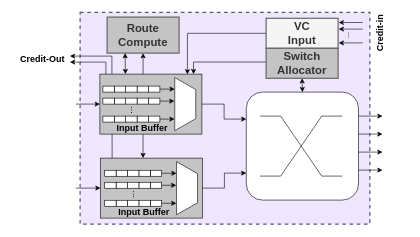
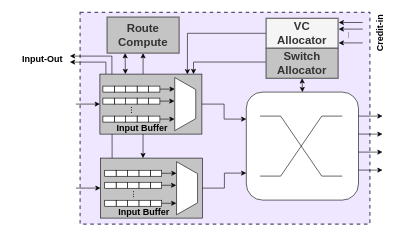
  <mxCell id="0" />
  <mxCell id="1" parent="0" />
  <mxCell id="2" value="" style="rounded=0;whiteSpace=wrap;html=1;fillColor=#EFE6FF;strokeColor=#56517e;strokeWidth=2;dashed=1;" vertex="1" parent="1"><mxGeometry x="133" y="20" width="483" height="353" as="geometry" /></mxCell>
  <mxCell id="3" style="rounded=0;orthogonalLoop=1;jettySize=auto;html=1;exitX=0.5;exitY=1;exitDx=0;exitDy=0;entryX=0.417;entryY=0.001;entryDx=0;entryDy=0;startArrow=classic;startFill=1;entryPerimeter=0;" edge="1" parent="1" source="6" target="50"><mxGeometry relative="1" as="geometry"><mxPoint x="244" y="108" as="sourcePoint" /><mxPoint x="245" y="143" as="targetPoint" /></mxGeometry></mxCell>
  <mxCell id="4" value="" style="endArrow=classic;html=1;rounded=0;exitX=0.114;exitY=0.003;exitDx=0;exitDy=0;exitPerimeter=0;" edge="1" parent="1" source="50"><mxGeometry width="50" height="50" relative="1" as="geometry"><mxPoint x="176" y="113" as="sourcePoint" /><mxPoint x="116" y="93" as="targetPoint" /><Array as="points"><mxPoint x="186" y="103" /><mxPoint x="186" y="93" /><mxPoint x="176" y="93" /></Array></mxGeometry></mxCell>
  <mxCell id="5" style="edgeStyle=orthogonalEdgeStyle;rounded=0;orthogonalLoop=1;jettySize=auto;html=1;exitX=0.25;exitY=1;exitDx=0;exitDy=0;entryX=0.25;entryY=0;entryDx=0;entryDy=0;startArrow=classic;startFill=1;" edge="1" parent="1" source="6" target="22"><mxGeometry relative="1" as="geometry" /></mxCell>
  <mxCell id="6" value="&lt;font style=&quot;font-size: 19px;&quot;&gt;&lt;b&gt;Route&lt;br&gt;Compute&lt;/b&gt;&lt;/font&gt;" style="rounded=0;whiteSpace=wrap;html=1;fillColor=#c4c4c4;fontColor=#333333;strokeColor=#666666;strokeWidth=2;" vertex="1" parent="1"><mxGeometry x="178" y="28" width="120" height="60" as="geometry" /></mxCell>
  <mxCell id="7" style="edgeStyle=orthogonalEdgeStyle;rounded=0;orthogonalLoop=1;jettySize=auto;html=1;exitX=0;exitY=0.5;exitDx=0;exitDy=0;entryX=0.858;entryY=0.004;entryDx=0;entryDy=0;entryPerimeter=0;" edge="1" parent="1" source="8" target="22"><mxGeometry relative="1" as="geometry" /></mxCell>
- <mxCell id="8" value="&lt;font style=&quot;font-size: 19px;&quot;&gt;&lt;b&gt;VC&lt;br&gt;Input&lt;/b&gt;&lt;/font&gt;" style="rounded=0;whiteSpace=wrap;html=1;fillColor=#f5f5f5;fontColor=#333333;strokeColor=#666666;strokeWidth=2;" vertex="1" parent="1"><mxGeometry x="443" y="30" width="120" height="50" as="geometry" /></mxCell>
+ <mxCell id="8" value="&lt;font style=&quot;font-size: 19px;&quot;&gt;&lt;b&gt;VC&lt;br&gt;Allocator&lt;/b&gt;&lt;/font&gt;" style="rounded=0;whiteSpace=wrap;html=1;fillColor=#f5f5f5;fontColor=#333333;strokeColor=#666666;strokeWidth=2;" vertex="1" parent="1"><mxGeometry x="443" y="30" width="120" height="50" as="geometry" /></mxCell>
  <mxCell id="9" style="edgeStyle=orthogonalEdgeStyle;rounded=0;orthogonalLoop=1;jettySize=auto;html=1;exitX=0;exitY=0.458;exitDx=0;exitDy=0;exitPerimeter=0;" edge="1" parent="1" source="11"><mxGeometry relative="1" as="geometry"><mxPoint x="322" y="123" as="targetPoint" /><Array as="points"><mxPoint x="322" y="103" /></Array></mxGeometry></mxCell>
  <mxCell id="10" style="rounded=0;orthogonalLoop=1;jettySize=auto;html=1;exitX=0.5;exitY=1;exitDx=0;exitDy=0;entryX=0.5;entryY=0;entryDx=0;entryDy=0;startArrow=classic;startFill=1;" edge="1" parent="1" source="11" target="13"><mxGeometry relative="1" as="geometry" /></mxCell>
  <mxCell id="11" value="&lt;font style=&quot;font-size: 19px;&quot;&gt;&lt;b&gt;Switch&lt;br&gt;Allocator&lt;/b&gt;&lt;/font&gt;" style="rounded=0;whiteSpace=wrap;html=1;fillColor=#c4c4c4;fontColor=#333333;strokeColor=#666666;strokeWidth=2;" vertex="1" parent="1"><mxGeometry x="443" y="80" width="120" height="50" as="geometry" /></mxCell>
  <mxCell id="12" value="" style="group" vertex="1" connectable="0" parent="1"><mxGeometry x="410" y="153" width="187" height="180" as="geometry" /></mxCell>
  <mxCell id="13" value="" style="rounded=1;whiteSpace=wrap;html=1;" vertex="1" parent="12"><mxGeometry width="187" height="180" as="geometry" /></mxCell>
  <mxCell id="14" value="" style="group;strokeWidth=6;" vertex="1" connectable="0" parent="12"><mxGeometry x="23" y="40" width="137" height="100" as="geometry" /></mxCell>
  <mxCell id="15" value="" style="endArrow=none;html=1;rounded=0;" edge="1" parent="14"><mxGeometry width="50" height="50" relative="1" as="geometry"><mxPoint x="34.25" y="100" as="sourcePoint" /><mxPoint x="102.75" as="targetPoint" /></mxGeometry></mxCell>
  <mxCell id="16" value="" style="endArrow=none;html=1;rounded=0;" edge="1" parent="14"><mxGeometry width="50" height="50" relative="1" as="geometry"><mxPoint x="34.25" as="sourcePoint" /><mxPoint x="102.75" y="100" as="targetPoint" /></mxGeometry></mxCell>
  <mxCell id="17" value="" style="endArrow=none;html=1;rounded=0;" edge="1" parent="14"><mxGeometry width="50" height="50" relative="1" as="geometry"><mxPoint as="sourcePoint" /><mxPoint x="34.25" as="targetPoint" /></mxGeometry></mxCell>
  <mxCell id="18" value="" style="endArrow=none;html=1;rounded=0;" edge="1" parent="14"><mxGeometry width="50" height="50" relative="1" as="geometry"><mxPoint y="100" as="sourcePoint" /><mxPoint x="34.25" y="100" as="targetPoint" /></mxGeometry></mxCell>
  <mxCell id="19" value="" style="endArrow=none;html=1;rounded=0;" edge="1" parent="14"><mxGeometry width="50" height="50" relative="1" as="geometry"><mxPoint x="102.75" as="sourcePoint" /><mxPoint x="137" as="targetPoint" /></mxGeometry></mxCell>
  <mxCell id="20" value="" style="endArrow=none;html=1;rounded=0;" edge="1" parent="14"><mxGeometry width="50" height="50" relative="1" as="geometry"><mxPoint x="102.75" y="100" as="sourcePoint" /><mxPoint x="137" y="100" as="targetPoint" /></mxGeometry></mxCell>
  <mxCell id="21" value="" style="group" vertex="1" connectable="0" parent="1"><mxGeometry x="166" y="123" width="170" height="105" as="geometry" /></mxCell>
  <mxCell id="22" value="" style="rounded=0;whiteSpace=wrap;html=1;fillColor=#C4C4C4;fontColor=#333333;strokeColor=#030303;" vertex="1" parent="21"><mxGeometry width="170" height="100" as="geometry" /></mxCell>
  <mxCell id="23" value="" style="group" vertex="1" connectable="0" parent="21"><mxGeometry x="5" y="5.75" width="154.75" height="99.25" as="geometry" /></mxCell>
  <mxCell id="24" value="" style="group" vertex="1" connectable="0" parent="23"><mxGeometry y="14.25" width="95" height="60" as="geometry" /></mxCell>
  <mxCell id="25" value="" style="group" vertex="1" connectable="0" parent="24"><mxGeometry width="95" height="10" as="geometry" /></mxCell>
  <mxCell id="26" value="" style="rounded=0;whiteSpace=wrap;html=1;" vertex="1" parent="25"><mxGeometry x="76" width="19" height="10" as="geometry" /></mxCell>
  <mxCell id="27" value="" style="rounded=0;whiteSpace=wrap;html=1;" vertex="1" parent="25"><mxGeometry x="57" width="19" height="10" as="geometry" /></mxCell>
  <mxCell id="28" value="" style="rounded=0;whiteSpace=wrap;html=1;" vertex="1" parent="25"><mxGeometry x="38" width="19" height="10" as="geometry" /></mxCell>
  <mxCell id="29" value="" style="rounded=0;whiteSpace=wrap;html=1;" vertex="1" parent="25"><mxGeometry x="19" width="19" height="10" as="geometry" /></mxCell>
  <mxCell id="30" value="" style="rounded=0;whiteSpace=wrap;html=1;" vertex="1" parent="25"><mxGeometry width="19" height="10" as="geometry" /></mxCell>
  <mxCell id="31" value="" style="group" vertex="1" connectable="0" parent="24"><mxGeometry y="20" width="95" height="10" as="geometry" /></mxCell>
  <mxCell id="32" value="" style="rounded=0;whiteSpace=wrap;html=1;" vertex="1" parent="31"><mxGeometry x="76" width="19" height="10" as="geometry" /></mxCell>
  <mxCell id="33" value="" style="rounded=0;whiteSpace=wrap;html=1;" vertex="1" parent="31"><mxGeometry x="57" width="19" height="10" as="geometry" /></mxCell>
  <mxCell id="34" value="" style="rounded=0;whiteSpace=wrap;html=1;" vertex="1" parent="31"><mxGeometry x="38" width="19" height="10" as="geometry" /></mxCell>
  <mxCell id="35" value="" style="rounded=0;whiteSpace=wrap;html=1;" vertex="1" parent="31"><mxGeometry x="19" width="19" height="10" as="geometry" /></mxCell>
  <mxCell id="36" value="" style="rounded=0;whiteSpace=wrap;html=1;" vertex="1" parent="31"><mxGeometry width="19" height="10" as="geometry" /></mxCell>
  <mxCell id="37" value="" style="group" vertex="1" connectable="0" parent="24"><mxGeometry y="50" width="95" height="10" as="geometry" /></mxCell>
  <mxCell id="38" value="" style="rounded=0;whiteSpace=wrap;html=1;" vertex="1" parent="37"><mxGeometry x="76" width="19" height="10" as="geometry" /></mxCell>
  <mxCell id="39" value="" style="rounded=0;whiteSpace=wrap;html=1;" vertex="1" parent="37"><mxGeometry x="57" width="19" height="10" as="geometry" /></mxCell>
  <mxCell id="40" value="" style="rounded=0;whiteSpace=wrap;html=1;" vertex="1" parent="37"><mxGeometry x="38" width="19" height="10" as="geometry" /></mxCell>
  <mxCell id="41" value="" style="rounded=0;whiteSpace=wrap;html=1;" vertex="1" parent="37"><mxGeometry x="19" width="19" height="10" as="geometry" /></mxCell>
  <mxCell id="42" value="" style="rounded=0;whiteSpace=wrap;html=1;" vertex="1" parent="37"><mxGeometry width="19" height="10" as="geometry" /></mxCell>
  <mxCell id="43" value="&lt;font style=&quot;font-size: 15px;&quot;&gt;...&lt;/font&gt;" style="text;html=1;align=center;verticalAlign=middle;resizable=0;points=[];autosize=1;strokeColor=none;fillColor=none;rotation=90;" vertex="1" parent="24"><mxGeometry x="33" y="25" width="40" height="30" as="geometry" /></mxCell>
  <mxCell id="44" value="" style="shape=trapezoid;perimeter=trapezoidPerimeter;whiteSpace=wrap;html=1;fixedSize=1;rotation=90;" vertex="1" parent="23"><mxGeometry x="93" y="26.75" width="88.5" height="35" as="geometry" /></mxCell>
  <mxCell id="45" style="edgeStyle=orthogonalEdgeStyle;rounded=0;orthogonalLoop=1;jettySize=auto;html=1;exitX=1;exitY=0.5;exitDx=0;exitDy=0;entryX=0.224;entryY=1.001;entryDx=0;entryDy=0;entryPerimeter=0;" edge="1" parent="23" source="26" target="44"><mxGeometry relative="1" as="geometry" /></mxCell>
  <mxCell id="46" style="edgeStyle=orthogonalEdgeStyle;rounded=0;orthogonalLoop=1;jettySize=auto;html=1;exitX=1;exitY=0.5;exitDx=0;exitDy=0;entryX=0.448;entryY=1.015;entryDx=0;entryDy=0;entryPerimeter=0;" edge="1" parent="23" source="32" target="44"><mxGeometry relative="1" as="geometry" /></mxCell>
  <mxCell id="47" style="edgeStyle=orthogonalEdgeStyle;rounded=0;orthogonalLoop=1;jettySize=auto;html=1;exitX=1;exitY=0.5;exitDx=0;exitDy=0;entryX=0.775;entryY=1.01;entryDx=0;entryDy=0;entryPerimeter=0;" edge="1" parent="23" source="38" target="44"><mxGeometry relative="1" as="geometry" /></mxCell>
  <mxCell id="48" value="&lt;font style=&quot;font-size: 15px;&quot;&gt;&lt;b&gt;Input Buffer&lt;/b&gt;&lt;/font&gt;" style="text;html=1;align=center;verticalAlign=middle;resizable=0;points=[];autosize=1;strokeColor=none;fillColor=none;" vertex="1" parent="23"><mxGeometry x="10" y="68.25" width="110" height="30" as="geometry" /></mxCell>
  <mxCell id="49" value="" style="group" vertex="1" connectable="0" parent="1"><mxGeometry x="167" width="170" height="105" as="geometry" y="263" /></mxCell>
  <mxCell id="50" value="" style="rounded=0;whiteSpace=wrap;html=1;fillColor=#C4C4C4;fontColor=#333333;strokeColor=#030303;" vertex="1" parent="49"><mxGeometry width="170" height="100" as="geometry" /></mxCell>
  <mxCell id="51" value="" style="group" vertex="1" connectable="0" parent="49"><mxGeometry x="7" y="6" width="154.75" height="88.5" as="geometry" /></mxCell>
  <mxCell id="52" value="" style="group" vertex="1" connectable="0" parent="51"><mxGeometry y="14.25" width="95" height="60" as="geometry" /></mxCell>
  <mxCell id="53" value="" style="group" vertex="1" connectable="0" parent="52"><mxGeometry width="95" height="10" as="geometry" /></mxCell>
  <mxCell id="54" value="" style="rounded=0;whiteSpace=wrap;html=1;" vertex="1" parent="53"><mxGeometry x="76" width="19" height="10" as="geometry" /></mxCell>
  <mxCell id="55" value="" style="rounded=0;whiteSpace=wrap;html=1;" vertex="1" parent="53"><mxGeometry x="57" width="19" height="10" as="geometry" /></mxCell>
  <mxCell id="56" value="" style="rounded=0;whiteSpace=wrap;html=1;" vertex="1" parent="53"><mxGeometry x="38" width="19" height="10" as="geometry" /></mxCell>
  <mxCell id="57" value="" style="rounded=0;whiteSpace=wrap;html=1;" vertex="1" parent="53"><mxGeometry x="19" width="19" height="10" as="geometry" /></mxCell>
  <mxCell id="58" value="" style="rounded=0;whiteSpace=wrap;html=1;" vertex="1" parent="53"><mxGeometry width="19" height="10" as="geometry" /></mxCell>
  <mxCell id="59" value="" style="group" vertex="1" connectable="0" parent="52"><mxGeometry y="20" width="95" height="10" as="geometry" /></mxCell>
  <mxCell id="60" value="" style="rounded=0;whiteSpace=wrap;html=1;" vertex="1" parent="59"><mxGeometry x="76" width="19" height="10" as="geometry" /></mxCell>
  <mxCell id="61" value="" style="rounded=0;whiteSpace=wrap;html=1;" vertex="1" parent="59"><mxGeometry x="57" width="19" height="10" as="geometry" /></mxCell>
  <mxCell id="62" value="" style="rounded=0;whiteSpace=wrap;html=1;" vertex="1" parent="59"><mxGeometry x="38" width="19" height="10" as="geometry" /></mxCell>
  <mxCell id="63" value="" style="rounded=0;whiteSpace=wrap;html=1;" vertex="1" parent="59"><mxGeometry x="19" width="19" height="10" as="geometry" /></mxCell>
  <mxCell id="64" value="" style="rounded=0;whiteSpace=wrap;html=1;" vertex="1" parent="59"><mxGeometry width="19" height="10" as="geometry" /></mxCell>
  <mxCell id="65" value="" style="group" vertex="1" connectable="0" parent="52"><mxGeometry y="50" width="95" height="10" as="geometry" /></mxCell>
  <mxCell id="66" value="" style="rounded=0;whiteSpace=wrap;html=1;" vertex="1" parent="65"><mxGeometry x="76" width="19" height="10" as="geometry" /></mxCell>
  <mxCell id="67" value="" style="rounded=0;whiteSpace=wrap;html=1;" vertex="1" parent="65"><mxGeometry x="57" width="19" height="10" as="geometry" /></mxCell>
  <mxCell id="68" value="" style="rounded=0;whiteSpace=wrap;html=1;" vertex="1" parent="65"><mxGeometry x="38" width="19" height="10" as="geometry" /></mxCell>
  <mxCell id="69" value="" style="rounded=0;whiteSpace=wrap;html=1;" vertex="1" parent="65"><mxGeometry x="19" width="19" height="10" as="geometry" /></mxCell>
  <mxCell id="70" value="" style="rounded=0;whiteSpace=wrap;html=1;" vertex="1" parent="65"><mxGeometry width="19" height="10" as="geometry" /></mxCell>
  <mxCell id="71" value="&lt;font style=&quot;font-size: 15px;&quot;&gt;...&lt;/font&gt;" style="text;html=1;align=center;verticalAlign=middle;resizable=0;points=[];autosize=1;strokeColor=none;fillColor=none;rotation=90;" vertex="1" parent="52"><mxGeometry x="33" y="25" width="40" height="30" as="geometry" /></mxCell>
  <mxCell id="72" value="" style="shape=trapezoid;perimeter=trapezoidPerimeter;whiteSpace=wrap;html=1;fixedSize=1;rotation=90;" vertex="1" parent="51"><mxGeometry x="93" y="26.75" width="88.5" height="35" as="geometry" /></mxCell>
  <mxCell id="73" style="edgeStyle=orthogonalEdgeStyle;rounded=0;orthogonalLoop=1;jettySize=auto;html=1;exitX=1;exitY=0.5;exitDx=0;exitDy=0;entryX=0.224;entryY=1.001;entryDx=0;entryDy=0;entryPerimeter=0;" edge="1" parent="51" source="54" target="72"><mxGeometry relative="1" as="geometry" /></mxCell>
  <mxCell id="74" style="edgeStyle=orthogonalEdgeStyle;rounded=0;orthogonalLoop=1;jettySize=auto;html=1;exitX=1;exitY=0.5;exitDx=0;exitDy=0;entryX=0.448;entryY=1.015;entryDx=0;entryDy=0;entryPerimeter=0;" edge="1" parent="51" source="60" target="72"><mxGeometry relative="1" as="geometry" /></mxCell>
  <mxCell id="75" style="edgeStyle=orthogonalEdgeStyle;rounded=0;orthogonalLoop=1;jettySize=auto;html=1;exitX=1;exitY=0.5;exitDx=0;exitDy=0;entryX=0.775;entryY=1.01;entryDx=0;entryDy=0;entryPerimeter=0;" edge="1" parent="51" source="66" target="72"><mxGeometry relative="1" as="geometry" /></mxCell>
  <mxCell id="76" value="&lt;font style=&quot;font-size: 15px;&quot;&gt;&lt;b&gt;Input Buffer&lt;/b&gt;&lt;/font&gt;" style="text;html=1;align=center;verticalAlign=middle;resizable=0;points=[];autosize=1;strokeColor=none;fillColor=none;" vertex="1" parent="49"><mxGeometry x="17" y="75" width="110" height="30" as="geometry" /></mxCell>
  <mxCell id="77" style="edgeStyle=orthogonalEdgeStyle;rounded=0;orthogonalLoop=1;jettySize=auto;html=1;exitX=1;exitY=0.5;exitDx=0;exitDy=0;entryX=0;entryY=0.25;entryDx=0;entryDy=0;" edge="1" parent="1" source="22" target="13"><mxGeometry relative="1" as="geometry" /></mxCell>
  <mxCell id="78" style="edgeStyle=orthogonalEdgeStyle;rounded=0;orthogonalLoop=1;jettySize=auto;html=1;exitX=1;exitY=0.5;exitDx=0;exitDy=0;entryX=0;entryY=0.75;entryDx=0;entryDy=0;" edge="1" parent="1" source="50" target="13"><mxGeometry relative="1" as="geometry" /></mxCell>
  <mxCell id="79" value="" style="endArrow=classic;html=1;rounded=0;entryX=0;entryY=0.5;entryDx=0;entryDy=0;" edge="1" parent="1" target="22"><mxGeometry width="50" height="50" relative="1" as="geometry"><mxPoint x="126" y="173" as="sourcePoint" /><mxPoint x="6" y="163" as="targetPoint" /></mxGeometry></mxCell>
  <mxCell id="80" value="" style="endArrow=classic;html=1;rounded=0;entryX=0;entryY=0.5;entryDx=0;entryDy=0;" edge="1" parent="1" target="50"><mxGeometry width="50" height="50" relative="1" as="geometry"><mxPoint x="126" y="313" as="sourcePoint" /><mxPoint x="153" y="313" as="targetPoint" /></mxGeometry></mxCell>
  <mxCell id="81" value="" style="endArrow=classic;html=1;rounded=0;entryX=0;entryY=0.5;entryDx=0;entryDy=0;" edge="1" parent="1"><mxGeometry width="50" height="50" relative="1" as="geometry"><mxPoint x="597" y="193" as="sourcePoint" /><mxPoint x="637" y="193" as="targetPoint" /></mxGeometry></mxCell>
  <mxCell id="82" value="" style="endArrow=classic;html=1;rounded=0;entryX=0;entryY=0.5;entryDx=0;entryDy=0;" edge="1" parent="1"><mxGeometry width="50" height="50" relative="1" as="geometry"><mxPoint x="597" y="223" as="sourcePoint" /><mxPoint x="637" y="223" as="targetPoint" /></mxGeometry></mxCell>
  <mxCell id="83" value="" style="endArrow=classic;html=1;rounded=0;entryX=0;entryY=0.5;entryDx=0;entryDy=0;" edge="1" parent="1"><mxGeometry width="50" height="50" relative="1" as="geometry"><mxPoint x="597" y="253" as="sourcePoint" /><mxPoint x="637" y="253" as="targetPoint" /></mxGeometry></mxCell>
  <mxCell id="84" value="" style="endArrow=classic;html=1;rounded=0;entryX=0;entryY=0.5;entryDx=0;entryDy=0;" edge="1" parent="1"><mxGeometry width="50" height="50" relative="1" as="geometry"><mxPoint x="597" y="283" as="sourcePoint" /><mxPoint x="637" y="283" as="targetPoint" /></mxGeometry></mxCell>
  <mxCell id="85" value="" style="endArrow=none;html=1;rounded=0;entryX=0;entryY=0.5;entryDx=0;entryDy=0;startArrow=classic;startFill=1;endFill=0;" edge="1" parent="1"><mxGeometry width="50" height="50" relative="1" as="geometry"><mxPoint x="564" y="37" as="sourcePoint" /><mxPoint x="604" y="37" as="targetPoint" /></mxGeometry></mxCell>
  <mxCell id="86" value="" style="endArrow=none;html=1;rounded=0;entryX=0;entryY=0.5;entryDx=0;entryDy=0;startArrow=classic;startFill=1;endFill=0;" edge="1" parent="1"><mxGeometry width="50" height="50" relative="1" as="geometry"><mxPoint x="564" y="48" as="sourcePoint" /><mxPoint x="604" y="48" as="targetPoint" /></mxGeometry></mxCell>
  <mxCell id="87" value="" style="endArrow=none;html=1;rounded=0;entryX=0;entryY=0.5;entryDx=0;entryDy=0;startArrow=classic;startFill=1;endFill=0;" edge="1" parent="1"><mxGeometry width="50" height="50" relative="1" as="geometry"><mxPoint x="564" y="71" as="sourcePoint" /><mxPoint x="604" y="71" as="targetPoint" /></mxGeometry></mxCell>
  <mxCell id="88" value="..." style="text;html=1;align=center;verticalAlign=middle;resizable=0;points=[];autosize=1;strokeColor=none;fillColor=none;rotation=90;" vertex="1" parent="1"><mxGeometry x="569" y="43" width="30" height="30" as="geometry" /></mxCell>
  <mxCell id="89" value="&lt;font style=&quot;font-size: 15px;&quot;&gt;&lt;b&gt;Credit-in&lt;/b&gt;&lt;/font&gt;" style="text;html=1;align=center;verticalAlign=middle;resizable=0;points=[];autosize=1;strokeColor=none;fillColor=none;rotation=-90;" vertex="1" parent="1"><mxGeometry x="588" y="40" width="90" height="30" as="geometry" /></mxCell>
  <mxCell id="90" value="" style="endArrow=classic;html=1;rounded=0;exitX=0.059;exitY=-0.001;exitDx=0;exitDy=0;exitPerimeter=0;" edge="1" parent="1" source="22"><mxGeometry width="50" height="50" relative="1" as="geometry"><mxPoint x="76" y="123" as="sourcePoint" /><mxPoint x="116" y="103" as="targetPoint" /><Array as="points"><mxPoint x="176" y="103" /></Array></mxGeometry></mxCell>
- <mxCell id="91" value="&lt;font style=&quot;font-size: 15px;&quot;&gt;&lt;b&gt;Credit-Out&lt;/b&gt;&lt;/font&gt;" style="text;html=1;align=center;verticalAlign=middle;resizable=0;points=[];autosize=1;strokeColor=none;fillColor=none;" vertex="1" parent="1"><mxGeometry x="20" y="83" width="100" height="30" as="geometry" /></mxCell>
+ <mxCell id="91" value="&lt;font style=&quot;font-size: 15px;&quot;&gt;&lt;b&gt;Input-Out&lt;/b&gt;&lt;/font&gt;" style="text;html=1;align=center;verticalAlign=middle;resizable=0;points=[];autosize=1;strokeColor=none;fillColor=none;" vertex="1" parent="1"><mxGeometry x="20" y="83" width="100" height="30" as="geometry" /></mxCell>
